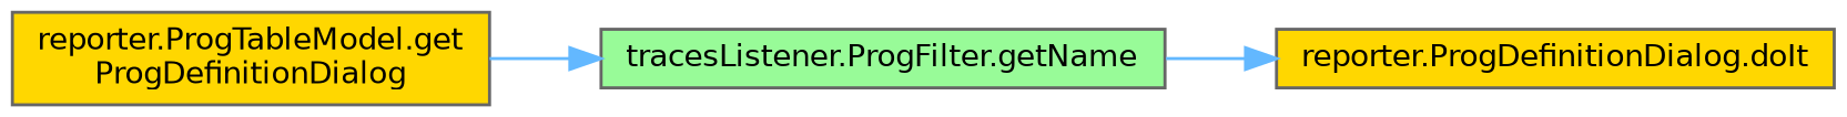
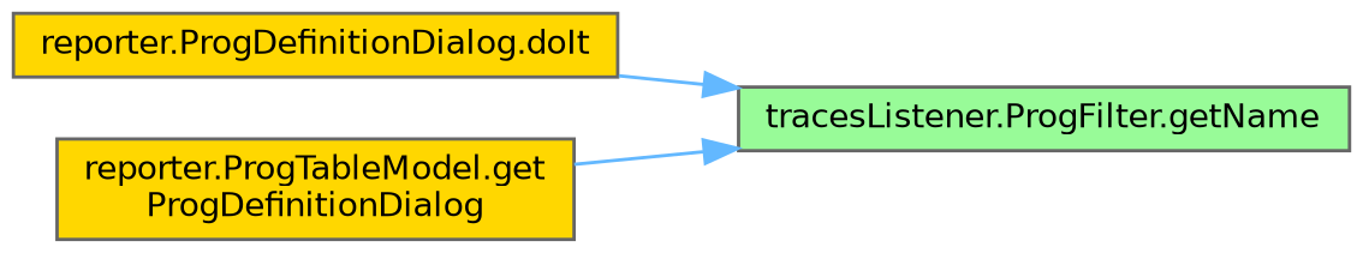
  digraph {
    rankdir=RL
    node [color=grey40 fillcolor=gold fontname=Helvetica fontsize=10 shape=box style=filled]
    edge [color=steelblue1 dir=back fontname=Helvetica fontsize=10 labelfontname=Helvetica labelfontsize=10 style=solid]
    n1 [color=gray40 fillcolor=palegreen fontcolor=black height=0.2 label="tracesListener.ProgFilter.getName" width=0.4]
    n2 [height=0.2 label="reporter.ProgDefinitionDialog.doIt" width=0.4]
    n3 [height=0.2 label="reporter.ProgTableModel.get\lProgDefinitionDialog" width=0.4]
-   n2 -> n1
+   n1 -> n2
    n1 -> n3
  }
